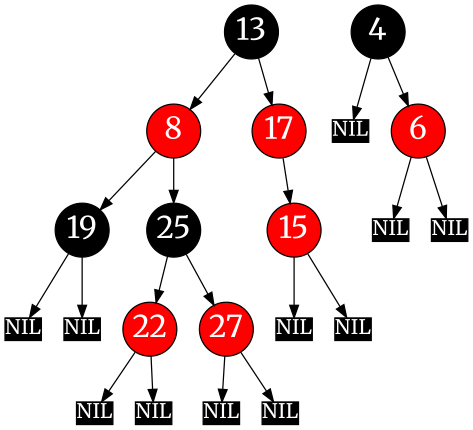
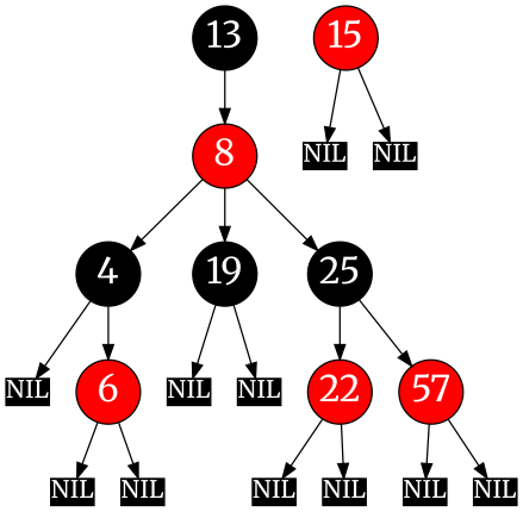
  digraph {
    fontname=Merriweather
    node [color=black fixedsize=true fontcolor=white fontname=Merriweather fontsize=16 fontweight=bold shape=record style=filled fillcolor=black]
    edge [fontname=Merriweather]
    13 [fontsize=24 shape=circle width=.6 fillcolor=""]
    8 [fillcolor=red fontsize=24 shape=circle width=.6]
-   17 [fillcolor=red fontsize=24 shape=circle width=.6]
    n4 [fontsize=24 label=4 shape=circle width=.6 fillcolor=""]
    n5 [fontsize=24 label=19 shape=circle width=.6 fillcolor=""]
    25 [fontsize=24 shape=circle width=.6 fillcolor=""]
    15 [fillcolor=red fontsize=24 shape=circle width=.6]
    n8 [height=.25 label=NIL width=0.4]
    6 [fillcolor=red fontsize=24 height=.25 shape=circle width=0.6]
    n10 [height=.25 label=NIL width=0.4]
    n11 [height=.25 label=NIL width=0.4]
    n12 [height=.25 label=NIL width=0.4]
    n13 [height=.25 label=NIL width=0.4]
    n14 [height=.25 label=NIL width=0.4]
    n15 [height=.25 label=NIL width=0.4]
    22 [fillcolor=red fontsize=24 shape=circle width=.6]
-   27 [fillcolor=red fontsize=24 shape=circle width=.6]
+   27 [fillcolor=red fontsize=24 shape=circle width=.6 label=57]
    n18 [height=.25 label=NIL width=0.4]
    n19 [height=.25 label=NIL width=0.4]
    n20 [height=.25 label=NIL width=0.4]
    n21 [height=.25 label=NIL width=0.4]
    13 -> 8
-   13 -> 17
+   8 -> n4
    8 -> n5
    8 -> 25
-   17 -> 15
    n4 -> n8
    n4 -> 6
    n5 -> n12
    n5 -> n13
    25 -> 22
    25 -> 27
    15 -> n14
    15 -> n15
    6 -> n10
    6 -> n11
    22 -> n18
    22 -> n19
    27 -> n20
    27 -> n21
  }
